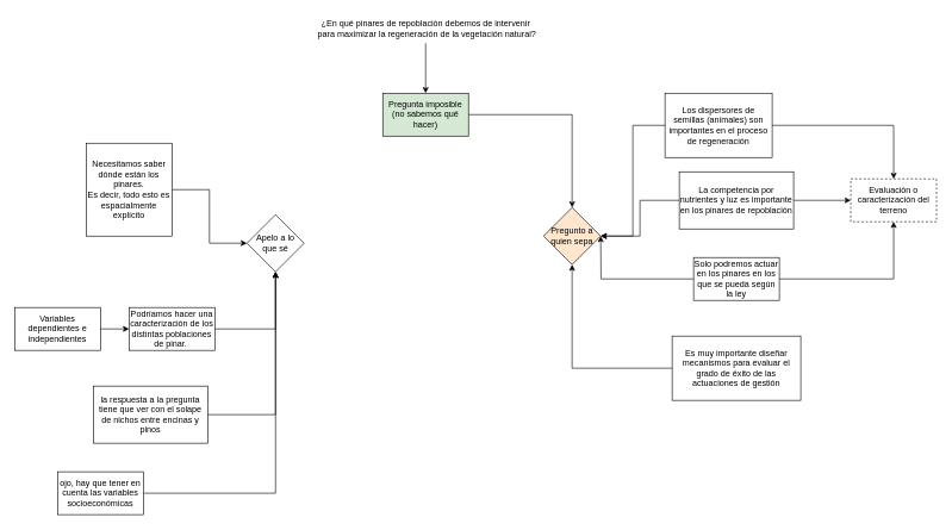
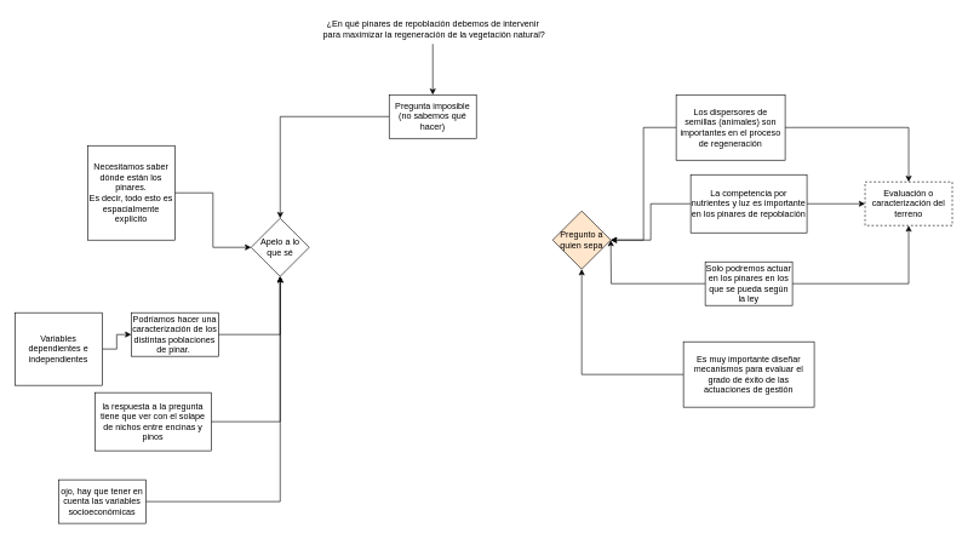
  <mxCell id="0" />
  <mxCell id="1" parent="0" />
  <mxCell id="2" value="" style="edgeStyle=orthogonalEdgeStyle;rounded=0;orthogonalLoop=1;jettySize=auto;html=1;" parent="1" source="3" target="5" edge="1"><mxGeometry relative="1" as="geometry" /></mxCell>
  <mxCell id="3" value="¿En qué pinares de repoblación debemos de intervenir&lt;br&gt;&amp;nbsp;para maximizar la regeneración de la vegetación natural?" style="text;html=1;align=center;verticalAlign=middle;resizable=0;points=[];autosize=1;strokeColor=none;fillColor=none;" parent="1" vertex="1"><mxGeometry x="430" y="20" width="330" height="40" as="geometry" /></mxCell>
- <mxCell id="4" value="" style="edgeStyle=orthogonalEdgeStyle;rounded=0;orthogonalLoop=1;jettySize=auto;html=1;" parent="1" source="5" target="7" edge="1"><mxGeometry relative="1" as="geometry" /></mxCell>
- <mxCell id="5" value="Pregunta imposible&lt;br&gt;(no sabemos qué hacer)" style="whiteSpace=wrap;html=1;fillColor=#d5e8d4;" parent="1" vertex="1"><mxGeometry x="535" y="130" width="120" height="60" as="geometry" /></mxCell>
+ <mxCell id="4" value="" style="edgeStyle=orthogonalEdgeStyle;rounded=0;orthogonalLoop=1;jettySize=auto;html=1;" parent="1" source="5" target="6" edge="1"><mxGeometry relative="1" as="geometry" /></mxCell>
+ <mxCell id="5" value="Pregunta imposible&lt;br&gt;(no sabemos qué hacer)" style="whiteSpace=wrap;html=1;" parent="1" vertex="1"><mxGeometry x="535" y="130" width="120" height="60" as="geometry" /></mxCell>
  <mxCell id="6" value="Apelo a lo&lt;br&gt;que sé" style="rhombus;whiteSpace=wrap;html=1;" parent="1" vertex="1"><mxGeometry x="345" y="300" width="80" height="80" as="geometry" /></mxCell>
  <mxCell id="7" value="Pregunto a quien sepa" style="rhombus;whiteSpace=wrap;html=1;fillColor=#ffe6cc;" parent="1" vertex="1"><mxGeometry x="760" y="290" width="80" height="80" as="geometry" /></mxCell>
  <mxCell id="8" style="edgeStyle=orthogonalEdgeStyle;rounded=0;orthogonalLoop=1;jettySize=auto;html=1;" parent="1" source="9" target="6" edge="1"><mxGeometry relative="1" as="geometry" /></mxCell>
  <mxCell id="9" value="Necesitamos saber dónde están los pinares.&lt;br&gt;Es decir, todo esto es espacialmente explícito" style="whiteSpace=wrap;html=1;" parent="1" vertex="1"><mxGeometry x="120" y="200" width="120" height="130" as="geometry" /></mxCell>
  <mxCell id="10" style="edgeStyle=orthogonalEdgeStyle;rounded=0;orthogonalLoop=1;jettySize=auto;html=1;entryX=0.5;entryY=1;entryDx=0;entryDy=0;" parent="1" source="11" target="6" edge="1"><mxGeometry relative="1" as="geometry" /></mxCell>
  <mxCell id="11" value="Podríamos hacer una caracterización de los distintas poblaciones de pinar.&amp;nbsp;" style="whiteSpace=wrap;html=1;" parent="1" vertex="1"><mxGeometry x="180" y="430" width="120" height="60" as="geometry" /></mxCell>
  <mxCell id="12" style="edgeStyle=orthogonalEdgeStyle;rounded=0;orthogonalLoop=1;jettySize=auto;html=1;entryX=0;entryY=0.5;entryDx=0;entryDy=0;" parent="1" source="13" target="11" edge="1"><mxGeometry relative="1" as="geometry" /></mxCell>
- <mxCell id="13" value="Variables dependientes e independientes" style="whiteSpace=wrap;html=1;" parent="1" vertex="1"><mxGeometry x="20" y="430" width="120" height="60" as="geometry" /></mxCell>
+ <mxCell id="13" value="Variables dependientes e independientes" style="whiteSpace=wrap;html=1;" parent="1" vertex="1"><mxGeometry x="20" y="430" width="120" height="100" as="geometry" /></mxCell>
  <mxCell id="14" style="edgeStyle=orthogonalEdgeStyle;rounded=0;orthogonalLoop=1;jettySize=auto;html=1;entryX=0.5;entryY=1;entryDx=0;entryDy=0;" parent="1" source="15" target="6" edge="1"><mxGeometry relative="1" as="geometry" /></mxCell>
  <mxCell id="15" value="la respuesta a la pregunta tiene que ver con el solape de nichos entre encinas y pinos" style="whiteSpace=wrap;html=1;" parent="1" vertex="1"><mxGeometry x="130" y="540" width="160" height="80" as="geometry" /></mxCell>
  <mxCell id="16" style="edgeStyle=orthogonalEdgeStyle;rounded=0;orthogonalLoop=1;jettySize=auto;html=1;entryX=0.5;entryY=1;entryDx=0;entryDy=0;" parent="1" source="17" target="6" edge="1"><mxGeometry relative="1" as="geometry" /></mxCell>
  <mxCell id="17" value="ojo, hay que tener en cuenta las variables socioeconómicas" style="whiteSpace=wrap;html=1;" parent="1" vertex="1"><mxGeometry x="80" y="660" width="120" height="60" as="geometry" /></mxCell>
  <mxCell id="18" style="edgeStyle=orthogonalEdgeStyle;rounded=0;orthogonalLoop=1;jettySize=auto;html=1;entryX=1;entryY=0.5;entryDx=0;entryDy=0;" parent="1" source="20" target="7" edge="1"><mxGeometry relative="1" as="geometry" /></mxCell>
  <mxCell id="19" style="edgeStyle=orthogonalEdgeStyle;rounded=0;orthogonalLoop=1;jettySize=auto;html=1;" parent="1" source="20" target="27" edge="1"><mxGeometry relative="1" as="geometry" /></mxCell>
  <mxCell id="20" value="Los dispersores de semillas (animales) son importantes en el proceso de regeneración" style="whiteSpace=wrap;html=1;" parent="1" vertex="1"><mxGeometry x="930" y="130" width="150" height="90" as="geometry" /></mxCell>
  <mxCell id="21" style="edgeStyle=orthogonalEdgeStyle;rounded=0;orthogonalLoop=1;jettySize=auto;html=1;entryX=1;entryY=0.5;entryDx=0;entryDy=0;" parent="1" source="23" target="7" edge="1"><mxGeometry relative="1" as="geometry" /></mxCell>
  <mxCell id="22" style="edgeStyle=orthogonalEdgeStyle;rounded=0;orthogonalLoop=1;jettySize=auto;html=1;entryX=0;entryY=0.5;entryDx=0;entryDy=0;" parent="1" source="23" target="27" edge="1"><mxGeometry relative="1" as="geometry" /></mxCell>
  <mxCell id="23" value="La competencia por nutrientes y luz es importante en los pinares de repoblación" style="whiteSpace=wrap;html=1;" parent="1" vertex="1"><mxGeometry x="950" y="240" width="160" height="80" as="geometry" /></mxCell>
  <mxCell id="24" style="edgeStyle=orthogonalEdgeStyle;rounded=0;orthogonalLoop=1;jettySize=auto;html=1;" parent="1" source="26" edge="1"><mxGeometry relative="1" as="geometry"><mxPoint x="840" y="330" as="targetPoint" /></mxGeometry></mxCell>
  <mxCell id="25" style="edgeStyle=orthogonalEdgeStyle;rounded=0;orthogonalLoop=1;jettySize=auto;html=1;entryX=0.5;entryY=1;entryDx=0;entryDy=0;" parent="1" source="26" target="27" edge="1"><mxGeometry relative="1" as="geometry" /></mxCell>
  <mxCell id="26" value="Solo podremos actuar en los pinares en los que se pueda según la ley" style="whiteSpace=wrap;html=1;" parent="1" vertex="1"><mxGeometry x="970" y="360" width="120" height="60" as="geometry" /></mxCell>
  <mxCell id="27" value="Evaluación o caracterización del terreno" style="whiteSpace=wrap;html=1;dashed=1;" parent="1" vertex="1"><mxGeometry x="1190" y="250" width="120" height="60" as="geometry" /></mxCell>
  <mxCell id="28" style="edgeStyle=orthogonalEdgeStyle;rounded=0;orthogonalLoop=1;jettySize=auto;html=1;entryX=0.5;entryY=1;entryDx=0;entryDy=0;" parent="1" source="29" target="7" edge="1"><mxGeometry relative="1" as="geometry" /></mxCell>
  <mxCell id="29" value="Es muy importante diseñar mecanismos para evaluar el grado de éxito de las actuaciones de gestión" style="whiteSpace=wrap;html=1;" parent="1" vertex="1"><mxGeometry x="940" y="470" width="180" height="90" as="geometry" /></mxCell>
